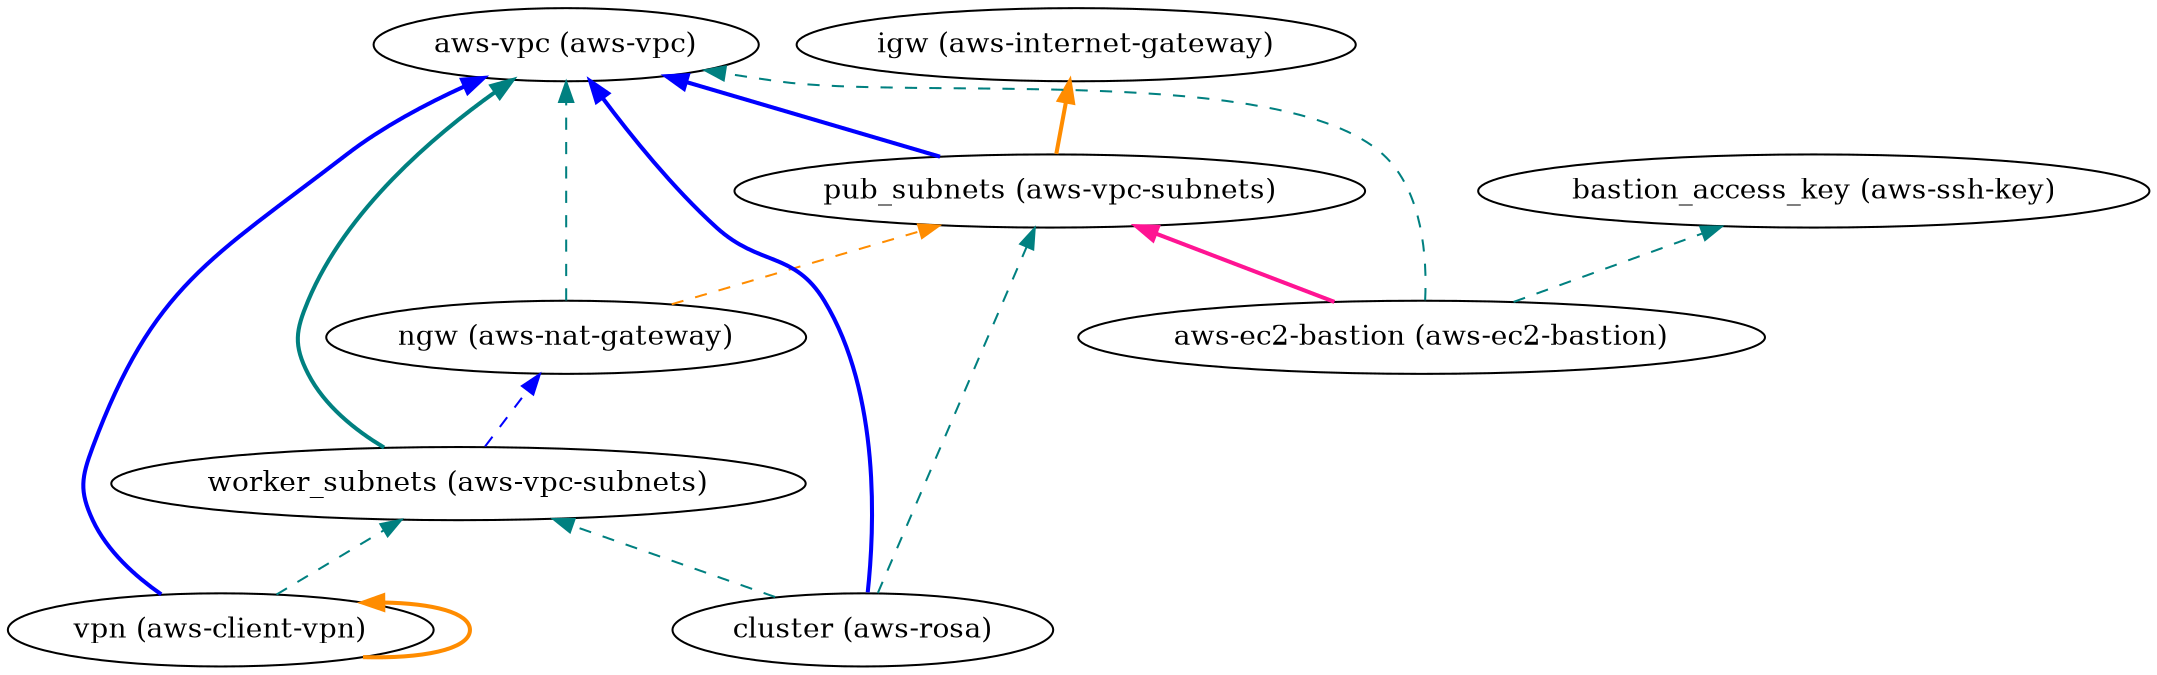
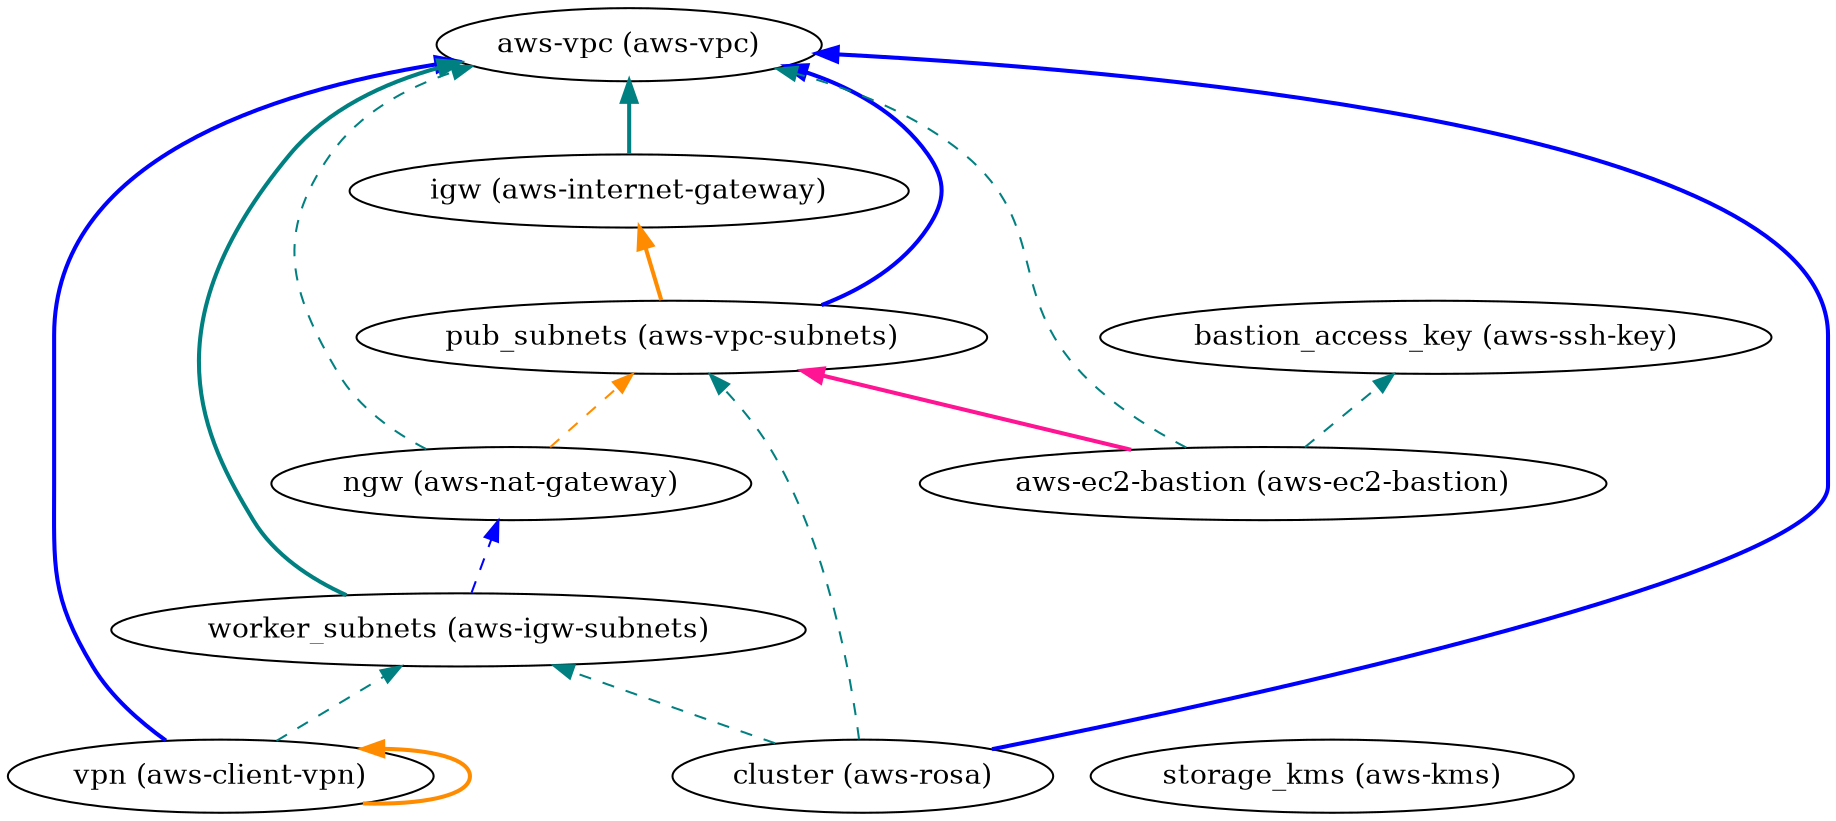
  digraph {
    rankdir=BT
    edge [color=teal style=bold]
    "vpn (aws-client-vpn)"
    "aws-vpc (aws-vpc)"
-   "worker_subnets (aws-vpc-subnets)"
+   "worker_subnets (aws-vpc-subnets)" [label="worker_subnets (aws-igw-subnets)"]
    "ngw (aws-nat-gateway)"
    "pub_subnets (aws-vpc-subnets)"
    "igw (aws-internet-gateway)"
+   "storage_kms (aws-kms)"
    "aws-ec2-bastion (aws-ec2-bastion)"
    "bastion_access_key (aws-ssh-key)"
    "cluster (aws-rosa)"
    "vpn (aws-client-vpn)" -> "vpn (aws-client-vpn)" [color=darkorange]
    "vpn (aws-client-vpn)" -> "aws-vpc (aws-vpc)" [color=blue]
    "vpn (aws-client-vpn)" -> "worker_subnets (aws-vpc-subnets)" [style=dashed]
    "worker_subnets (aws-vpc-subnets)" -> "aws-vpc (aws-vpc)"
    "worker_subnets (aws-vpc-subnets)" -> "ngw (aws-nat-gateway)" [color=blue style=dashed]
    "ngw (aws-nat-gateway)" -> "aws-vpc (aws-vpc)" [style=dashed]
    "ngw (aws-nat-gateway)" -> "pub_subnets (aws-vpc-subnets)" [color=darkorange style=dashed]
    "pub_subnets (aws-vpc-subnets)" -> "aws-vpc (aws-vpc)" [color=blue]
    "pub_subnets (aws-vpc-subnets)" -> "igw (aws-internet-gateway)" [color=darkorange]
+   "igw (aws-internet-gateway)" -> "aws-vpc (aws-vpc)"
    "aws-ec2-bastion (aws-ec2-bastion)" -> "aws-vpc (aws-vpc)" [style=dashed]
    "aws-ec2-bastion (aws-ec2-bastion)" -> "pub_subnets (aws-vpc-subnets)" [color=deeppink]
    "aws-ec2-bastion (aws-ec2-bastion)" -> "bastion_access_key (aws-ssh-key)" [style=dashed]
    "cluster (aws-rosa)" -> "aws-vpc (aws-vpc)" [color=blue]
    "cluster (aws-rosa)" -> "worker_subnets (aws-vpc-subnets)" [style=dashed]
    "cluster (aws-rosa)" -> "pub_subnets (aws-vpc-subnets)" [style=dashed]
  }
